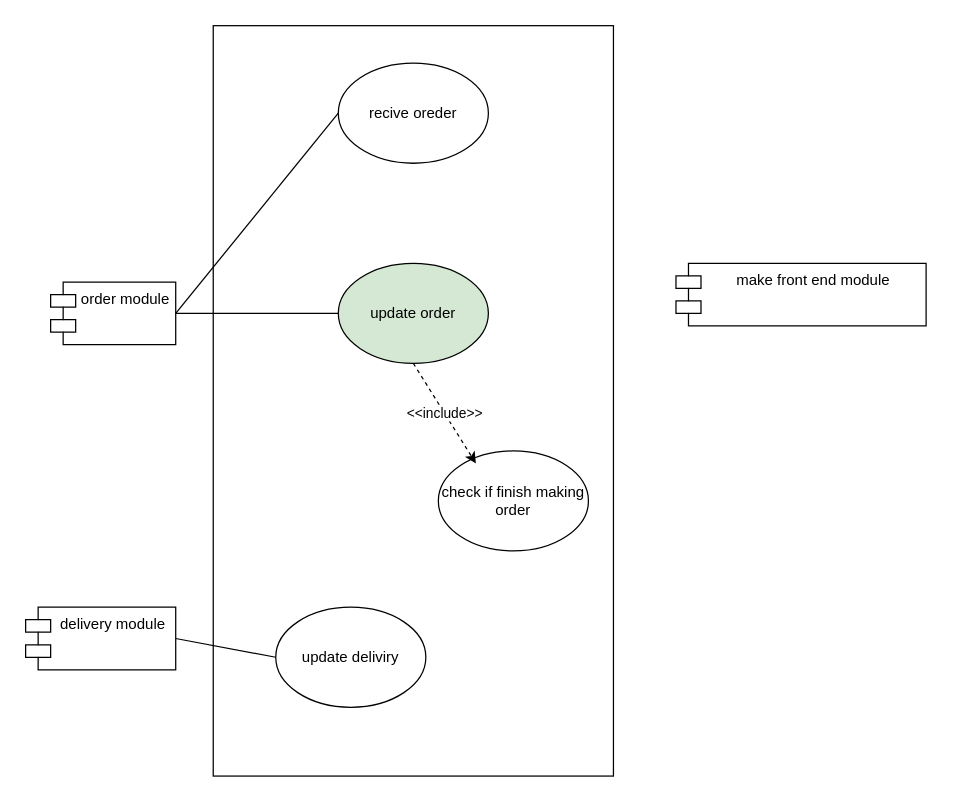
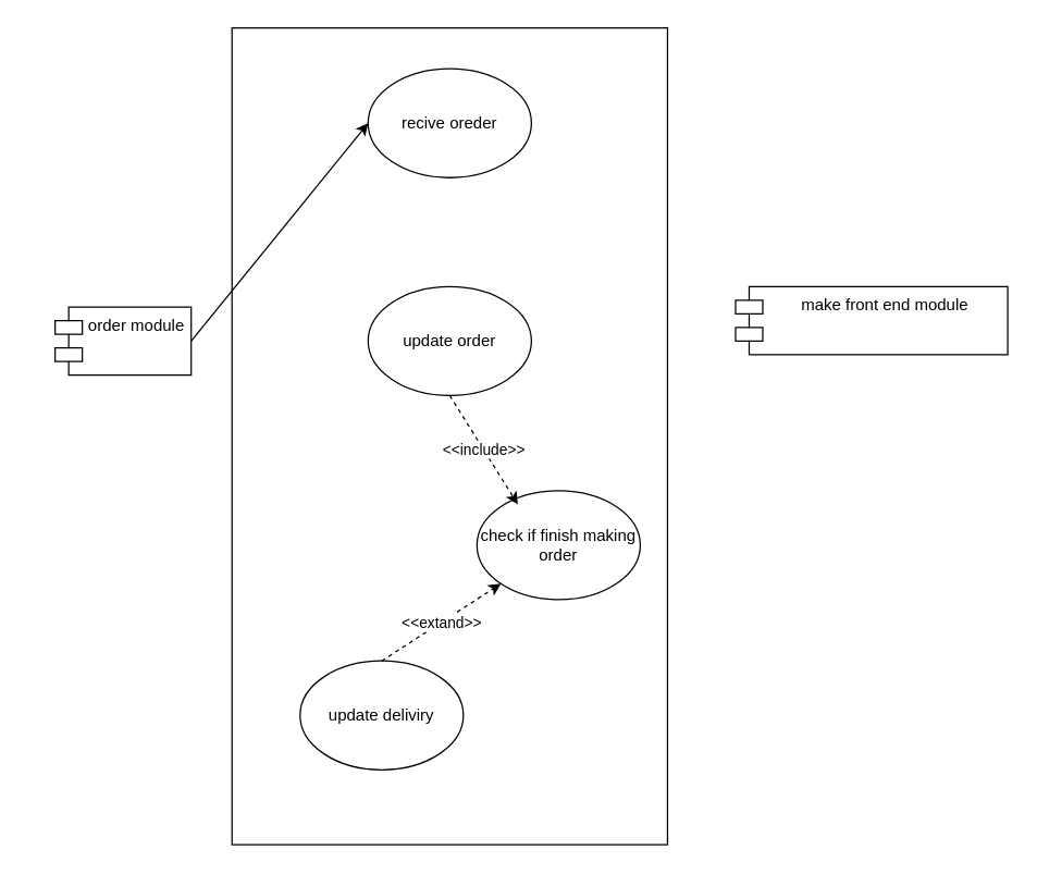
  <mxCell id="0" />
  <mxCell id="1" parent="0" />
  <mxCell id="2" value="" style="rounded=0;whiteSpace=wrap;html=1;" vertex="1" parent="1"><mxGeometry x="170" y="20" width="320" height="600" as="geometry" /></mxCell>
  <mxCell id="3" value="recive oreder" style="ellipse;whiteSpace=wrap;html=1;" vertex="1" parent="1"><mxGeometry x="270" y="50" width="120" height="80" as="geometry" /></mxCell>
- <mxCell id="4" value="update order" style="ellipse;whiteSpace=wrap;html=1;fillColor=#d5e8d4;" vertex="1" parent="1"><mxGeometry x="270" y="210" width="120" height="80" as="geometry" /></mxCell>
+ <mxCell id="4" value="update order" style="ellipse;whiteSpace=wrap;html=1;" vertex="1" parent="1"><mxGeometry x="270" y="210" width="120" height="80" as="geometry" /></mxCell>
  <mxCell id="5" value="update deliviry" style="ellipse;whiteSpace=wrap;html=1;" vertex="1" parent="1"><mxGeometry x="220" y="485" width="120" height="80" as="geometry" /></mxCell>
  <mxCell id="6" value="order module" style="shape=module;align=left;spacingLeft=20;align=center;verticalAlign=top;" vertex="1" parent="1"><mxGeometry x="40" y="225" width="100" height="50" as="geometry" /></mxCell>
- <mxCell id="7" value="" style="endArrow=none;html=1;exitX=1;exitY=0.5;exitDx=0;exitDy=0;entryX=0;entryY=0.5;entryDx=0;entryDy=0;" edge="1" parent="1" source="6" target="4"><mxGeometry width="50" height="50" relative="1" as="geometry"><mxPoint x="410" y="390" as="sourcePoint" /><mxPoint x="460" y="340" as="targetPoint" /></mxGeometry></mxCell>
- <mxCell id="8" value="" style="endArrow=none;html=1;exitX=1;exitY=0.5;exitDx=0;exitDy=0;entryX=0;entryY=0.5;entryDx=0;entryDy=0;" edge="1" parent="1" source="6" target="3"><mxGeometry width="50" height="50" relative="1" as="geometry"><mxPoint x="150" y="260" as="sourcePoint" /><mxPoint x="250" y="260" as="targetPoint" /></mxGeometry></mxCell>
- <mxCell id="9" value="delivery module" style="shape=module;align=left;spacingLeft=20;align=center;verticalAlign=top;" vertex="1" parent="1"><mxGeometry x="20" y="485" width="120" height="50" as="geometry" /></mxCell>
- <mxCell id="10" value="" style="endArrow=none;html=1;exitX=1;exitY=0.5;exitDx=0;exitDy=0;entryX=0;entryY=0.5;entryDx=0;entryDy=0;" edge="1" parent="1" source="9" target="5"><mxGeometry width="50" height="50" relative="1" as="geometry"><mxPoint x="150" y="260" as="sourcePoint" /><mxPoint x="250" y="260" as="targetPoint" /></mxGeometry></mxCell>
+ <mxCell id="8" value="" style="endArrow=classic;html=1;exitX=1;exitY=0.5;exitDx=0;exitDy=0;entryX=0;entryY=0.5;entryDx=0;entryDy=0;" edge="1" parent="1" source="6" target="3"><mxGeometry width="50" height="50" relative="1" as="geometry"><mxPoint x="150" y="260" as="sourcePoint" /><mxPoint x="250" y="260" as="targetPoint" /></mxGeometry></mxCell>
  <mxCell id="11" value="make front end module" style="shape=module;align=left;spacingLeft=20;align=center;verticalAlign=top;" vertex="1" parent="1"><mxGeometry x="540" y="210" width="200" height="50" as="geometry" /></mxCell>
+ <mxCell id="12" value="&amp;lt;&amp;lt;extand&amp;gt;&amp;gt;" style="endArrow=classic;html=1;exitX=0.5;exitY=0;exitDx=0;exitDy=0;entryX=0;entryY=1;entryDx=0;entryDy=0;startArrow=none;startFill=0;endFill=1;dashed=1;" edge="1" parent="1" source="5" target="13"><mxGeometry width="50" height="50" relative="1" as="geometry"><mxPoint x="410" y="340" as="sourcePoint" /><mxPoint x="460" y="290" as="targetPoint" /></mxGeometry></mxCell>
  <mxCell id="13" value="check if finish making&lt;br&gt;order" style="ellipse;whiteSpace=wrap;html=1;" vertex="1" parent="1"><mxGeometry x="350" y="360" width="120" height="80" as="geometry" /></mxCell>
  <mxCell id="14" value="&amp;lt;&amp;lt;include&amp;gt;&amp;gt;" style="endArrow=classic;html=1;dashed=1;exitX=0.5;exitY=1;exitDx=0;exitDy=0;entryX=0.25;entryY=0.125;entryDx=0;entryDy=0;entryPerimeter=0;" edge="1" parent="1" source="4" target="13"><mxGeometry width="50" height="50" relative="1" as="geometry"><mxPoint x="320" y="440" as="sourcePoint" /><mxPoint x="370" y="390" as="targetPoint" /></mxGeometry></mxCell>
